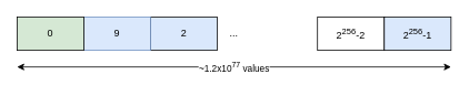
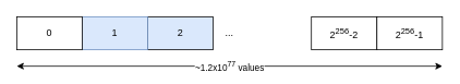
  <mxCell id="0" />
  <mxCell id="1" parent="0" />
  <mxCell id="2" value="&lt;div&gt;...&lt;/div&gt;" style="rounded=0;whiteSpace=wrap;html=1;fillColor=none;strokeColor=none;" vertex="1" parent="1"><mxGeometry x="260" y="20" width="40" height="40" as="geometry" /></mxCell>
  <mxCell id="3" value="2&lt;sup&gt;256&lt;/sup&gt;-2" style="rounded=0;whiteSpace=wrap;html=1;" vertex="1" parent="1"><mxGeometry x="380" y="20" width="80" height="40" as="geometry" /></mxCell>
  <mxCell id="4" value="2" style="rounded=0;whiteSpace=wrap;html=1;fillColor=#dae8fc;" vertex="1" parent="1"><mxGeometry x="180" y="20" width="80" height="40" as="geometry" /></mxCell>
- <mxCell id="5" value="9" style="rounded=0;whiteSpace=wrap;html=1;fillColor=#dae8fc;strokeColor=#6c8ebf;" vertex="1" parent="1"><mxGeometry x="100" y="20" width="80" height="40" as="geometry" /></mxCell>
- <mxCell id="6" value="0" style="rounded=0;whiteSpace=wrap;html=1;fillColor=#d5e8d4;" vertex="1" parent="1"><mxGeometry x="20" y="20" width="80" height="40" as="geometry" /></mxCell>
- <mxCell id="7" value="2&lt;sup&gt;256&lt;/sup&gt;-1" style="rounded=0;whiteSpace=wrap;html=1;fillColor=#dae8fc;" vertex="1" parent="1"><mxGeometry x="460" y="20" width="80" height="40" as="geometry" /></mxCell>
+ <mxCell id="5" value="1" style="rounded=0;whiteSpace=wrap;html=1;fillColor=#dae8fc;strokeColor=#6c8ebf;" vertex="1" parent="1"><mxGeometry x="100" y="20" width="80" height="40" as="geometry" /></mxCell>
+ <mxCell id="6" value="0" style="rounded=0;whiteSpace=wrap;html=1;" vertex="1" parent="1"><mxGeometry x="20" y="20" width="80" height="40" as="geometry" /></mxCell>
+ <mxCell id="7" value="2&lt;sup&gt;256&lt;/sup&gt;-1" style="rounded=0;whiteSpace=wrap;html=1;" vertex="1" parent="1"><mxGeometry x="460" y="20" width="80" height="40" as="geometry" /></mxCell>
  <mxCell id="8" value="~1.2x10&lt;sup&gt;77&lt;/sup&gt; values" style="endArrow=classic;startArrow=classic;html=1;rounded=0;" edge="1" parent="1"><mxGeometry width="50" height="50" relative="1" as="geometry"><mxPoint x="20" y="80" as="sourcePoint" /><mxPoint x="540" y="80" as="targetPoint" /><Array as="points" /></mxGeometry></mxCell>
